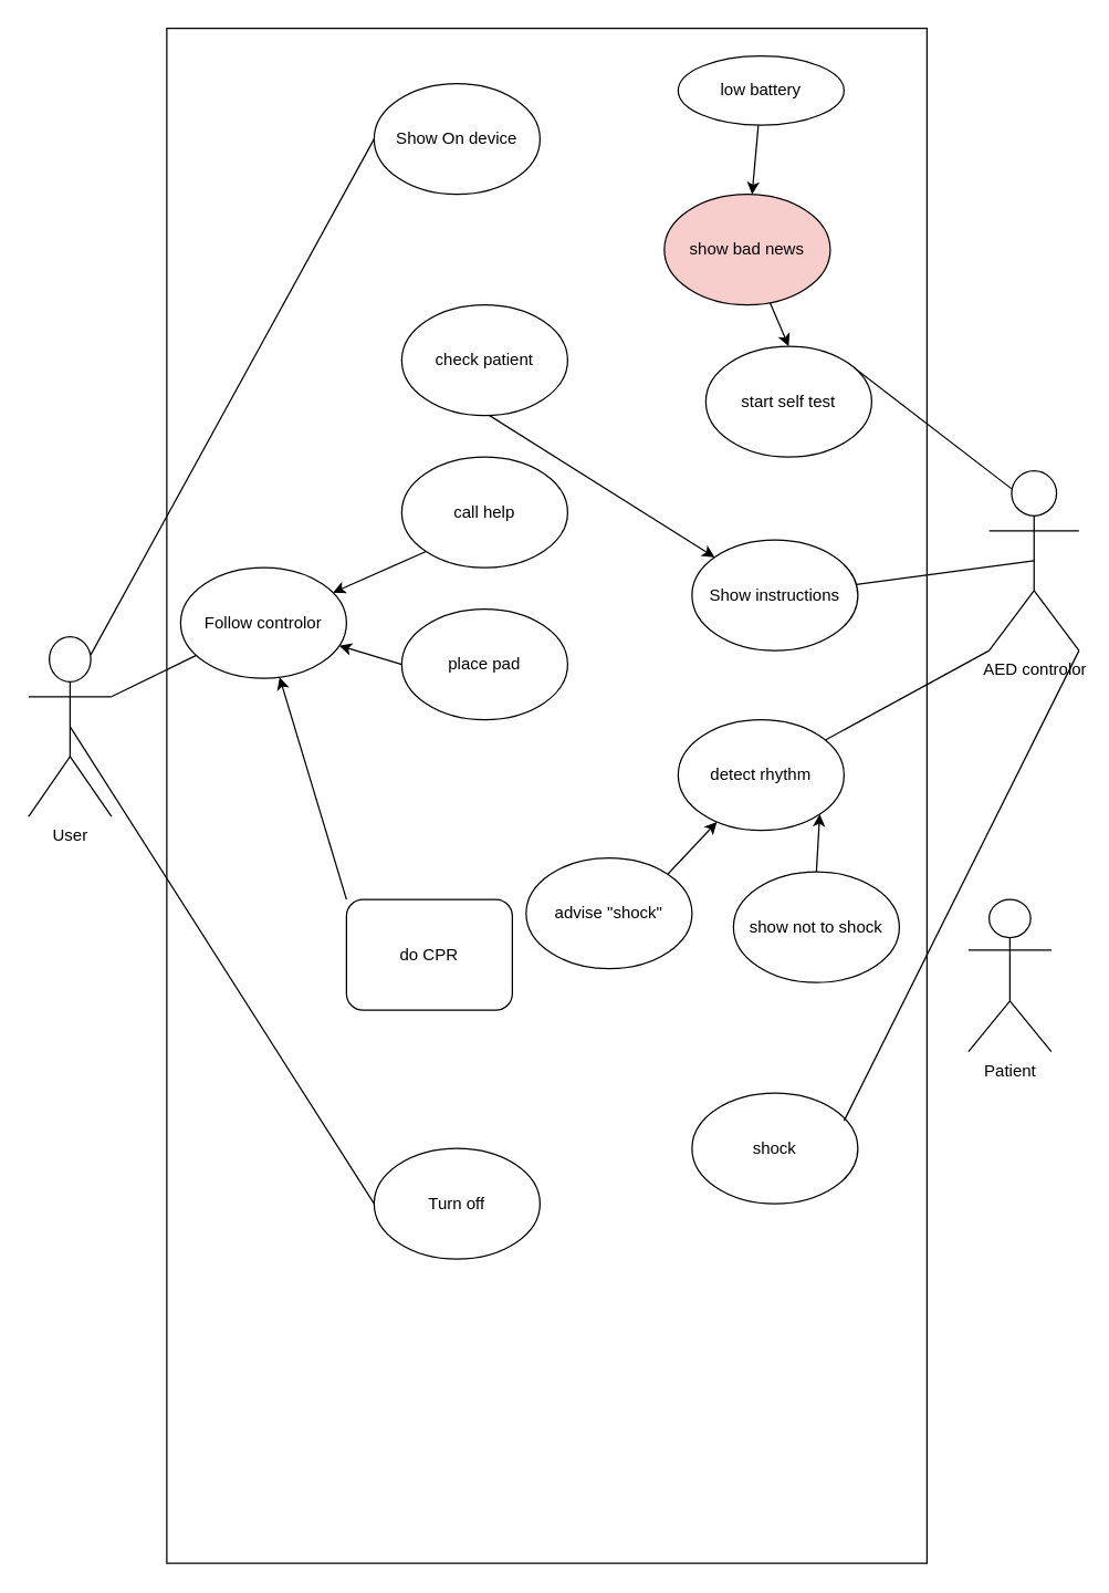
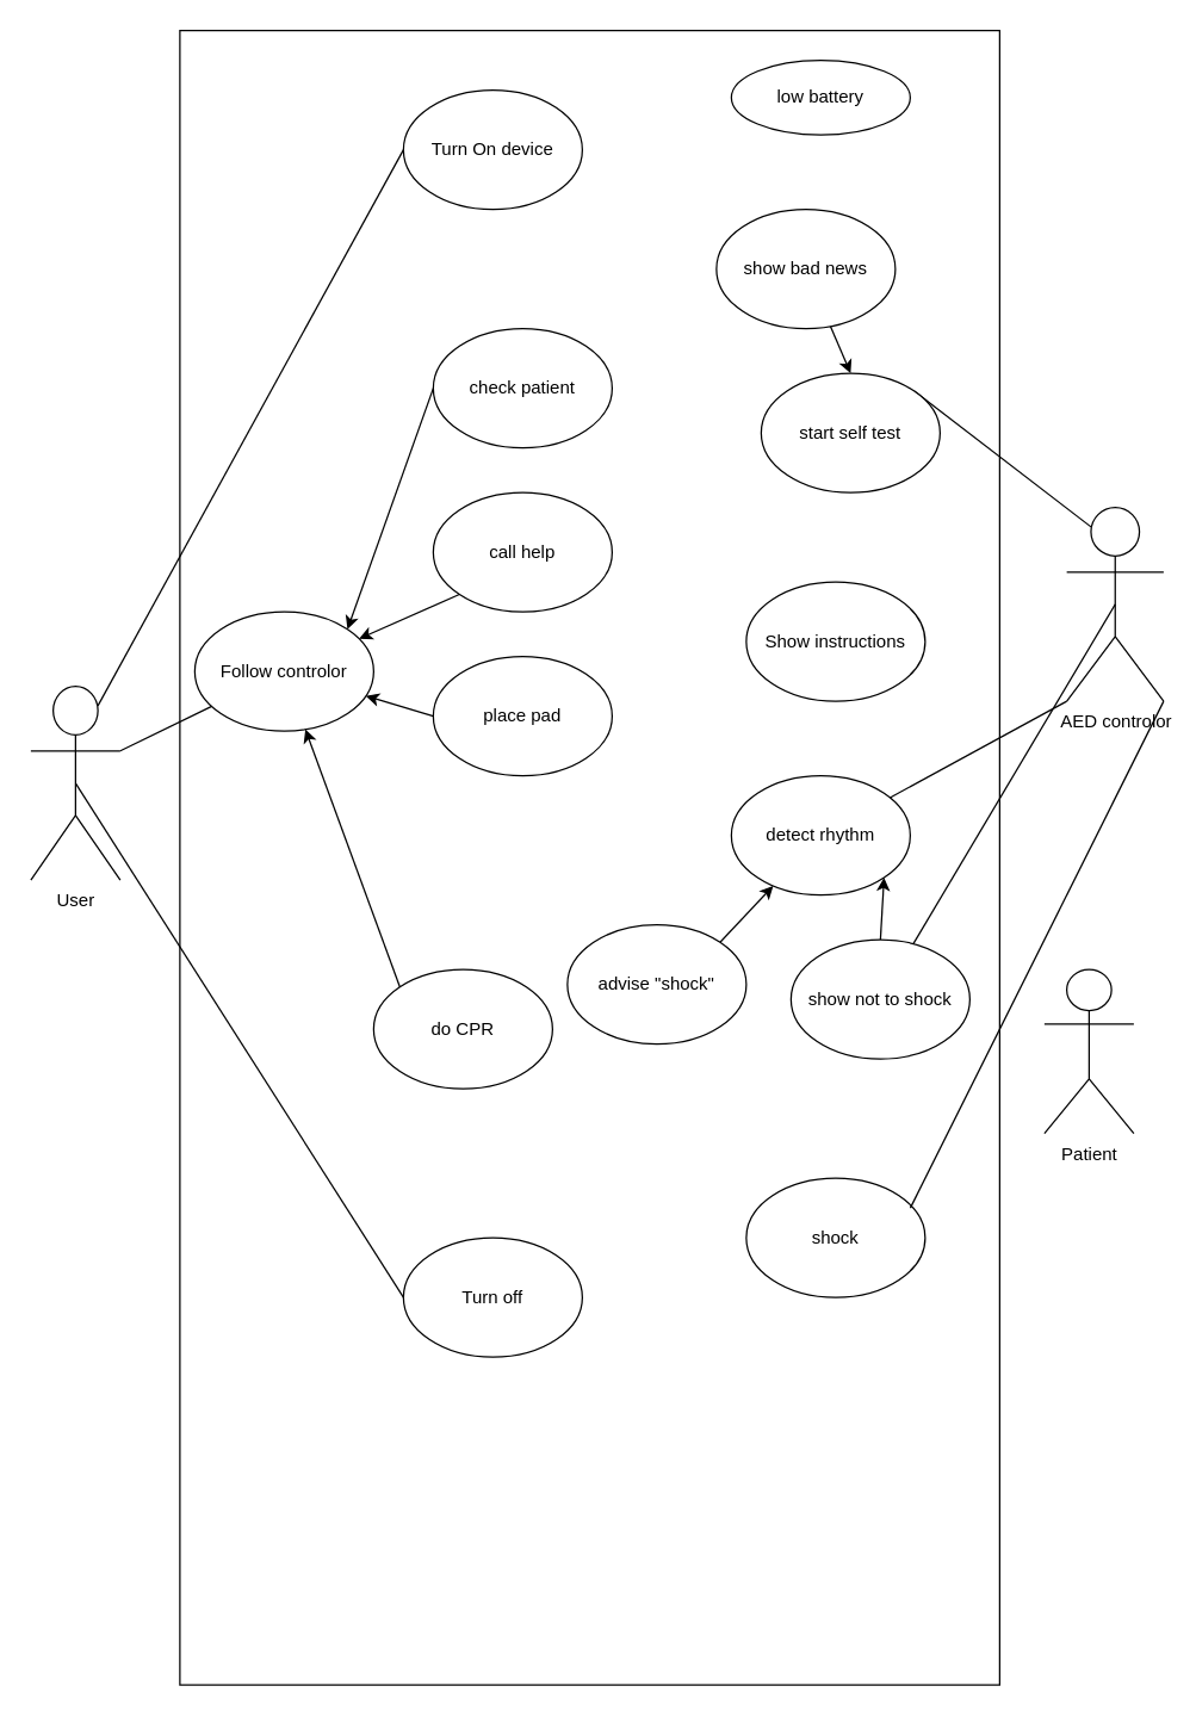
  <mxCell id="0" />
  <mxCell id="1" parent="0" />
  <mxCell id="2" style="rounded=0;orthogonalLoop=1;jettySize=auto;html=1;exitX=1;exitY=0.333;exitDx=0;exitDy=0;exitPerimeter=0;endArrow=none;endFill=0;" edge="1" parent="1" source="5" target="12"><mxGeometry relative="1" as="geometry" /></mxCell>
  <mxCell id="3" style="rounded=0;orthogonalLoop=1;jettySize=auto;html=1;exitX=0.75;exitY=0.1;exitDx=0;exitDy=0;exitPerimeter=0;entryX=0;entryY=0.5;entryDx=0;entryDy=0;endArrow=none;endFill=0;" edge="1" parent="1" source="5" target="8"><mxGeometry relative="1" as="geometry" /></mxCell>
  <mxCell id="4" style="rounded=0;orthogonalLoop=1;jettySize=auto;html=1;exitX=0.5;exitY=0.5;exitDx=0;exitDy=0;exitPerimeter=0;entryX=0;entryY=0.5;entryDx=0;entryDy=0;endArrow=none;endFill=0;" edge="1" parent="1" source="5" target="9"><mxGeometry relative="1" as="geometry" /></mxCell>
  <mxCell id="5" value="User" style="shape=umlActor;verticalLabelPosition=bottom;verticalAlign=top;html=1;outlineConnect=0;" vertex="1" parent="1"><mxGeometry x="20" y="460" width="60" height="130" as="geometry" /></mxCell>
  <mxCell id="6" value="Patient&lt;br&gt;" style="shape=umlActor;verticalLabelPosition=bottom;verticalAlign=top;html=1;outlineConnect=0;" vertex="1" parent="1"><mxGeometry x="700" y="650" width="60" height="110" as="geometry" /></mxCell>
  <mxCell id="7" value="" style="rounded=0;whiteSpace=wrap;html=1;fillColor=none;" vertex="1" parent="1"><mxGeometry x="120" y="20" width="550" height="1110" as="geometry" /></mxCell>
- <mxCell id="8" value="Show On device" style="ellipse;whiteSpace=wrap;html=1;" vertex="1" parent="1"><mxGeometry x="270" y="60" width="120" height="80" as="geometry" /></mxCell>
+ <mxCell id="8" value="Turn On device" style="ellipse;whiteSpace=wrap;html=1;" vertex="1" parent="1"><mxGeometry x="270" y="60" width="120" height="80" as="geometry" /></mxCell>
  <mxCell id="9" value="Turn off" style="ellipse;whiteSpace=wrap;html=1;" vertex="1" parent="1"><mxGeometry x="270" y="830" width="120" height="80" as="geometry" /></mxCell>
  <mxCell id="10" style="rounded=0;orthogonalLoop=1;jettySize=auto;html=1;exitX=0;exitY=0.5;exitDx=0;exitDy=0;" edge="1" parent="1" source="11" target="12"><mxGeometry relative="1" as="geometry" /></mxCell>
  <mxCell id="11" value="place pad" style="ellipse;whiteSpace=wrap;html=1;" vertex="1" parent="1"><mxGeometry x="290" y="440" width="120" height="80" as="geometry" /></mxCell>
  <mxCell id="12" value="Follow controlor" style="ellipse;whiteSpace=wrap;html=1;" vertex="1" parent="1"><mxGeometry x="130" y="410" width="120" height="80" as="geometry" /></mxCell>
- <mxCell id="13" style="rounded=0;orthogonalLoop=1;jettySize=auto;html=1;exitX=0;exitY=0.5;exitDx=0;exitDy=0;" edge="1" parent="1" source="14" target="21"><mxGeometry relative="1" as="geometry" /></mxCell>
+ <mxCell id="13" style="rounded=0;orthogonalLoop=1;jettySize=auto;html=1;exitX=0;exitY=0.5;exitDx=0;exitDy=0;entryX=1;entryY=0;entryDx=0;entryDy=0;" edge="1" parent="1" source="14" target="12"><mxGeometry relative="1" as="geometry" /></mxCell>
  <mxCell id="14" value="check patient" style="ellipse;whiteSpace=wrap;html=1;" vertex="1" parent="1"><mxGeometry x="290" y="220" width="120" height="80" as="geometry" /></mxCell>
  <mxCell id="15" style="rounded=0;orthogonalLoop=1;jettySize=auto;html=1;exitX=0;exitY=1;exitDx=0;exitDy=0;" edge="1" parent="1" source="16" target="12"><mxGeometry relative="1" as="geometry" /></mxCell>
  <mxCell id="16" value="call help" style="ellipse;whiteSpace=wrap;html=1;" vertex="1" parent="1"><mxGeometry x="290" y="330" width="120" height="80" as="geometry" /></mxCell>
  <mxCell id="17" style="rounded=0;orthogonalLoop=1;jettySize=auto;html=1;exitX=0.25;exitY=0.1;exitDx=0;exitDy=0;exitPerimeter=0;entryX=1;entryY=0;entryDx=0;entryDy=0;endArrow=none;endFill=0;" edge="1" parent="1" source="20" target="23"><mxGeometry relative="1" as="geometry" /></mxCell>
- <mxCell id="18" style="rounded=0;orthogonalLoop=1;jettySize=auto;html=1;exitX=0.5;exitY=0.5;exitDx=0;exitDy=0;exitPerimeter=0;endArrow=none;endFill=0;" edge="1" parent="1" source="20" target="21"><mxGeometry relative="1" as="geometry" /></mxCell>
+ <mxCell id="18" style="rounded=0;orthogonalLoop=1;jettySize=auto;html=1;exitX=0.5;exitY=0.5;exitDx=0;exitDy=0;exitPerimeter=0;endArrow=none;endFill=0;" edge="1" parent="1" source="20" target="33"><mxGeometry relative="1" as="geometry" /></mxCell>
  <mxCell id="19" style="rounded=0;orthogonalLoop=1;jettySize=auto;html=1;exitX=0;exitY=1;exitDx=0;exitDy=0;exitPerimeter=0;endArrow=none;endFill=0;" edge="1" parent="1" source="20" target="26"><mxGeometry relative="1" as="geometry" /></mxCell>
  <mxCell id="20" value="AED controlor" style="shape=umlActor;verticalLabelPosition=bottom;verticalAlign=top;html=1;outlineConnect=0;" vertex="1" parent="1"><mxGeometry x="715" y="340" width="65" height="130" as="geometry" /></mxCell>
  <mxCell id="21" value="Show instructions" style="ellipse;whiteSpace=wrap;html=1;" vertex="1" parent="1"><mxGeometry x="500" y="390" width="120" height="80" as="geometry" /></mxCell>
  <mxCell id="22" style="rounded=0;orthogonalLoop=1;jettySize=auto;html=1;exitX=0.5;exitY=0;exitDx=0;exitDy=0;startArrow=classic;startFill=1;endArrow=none;endFill=0;" edge="1" parent="1" source="23" target="28"><mxGeometry relative="1" as="geometry" /></mxCell>
  <mxCell id="23" value="start self test" style="ellipse;whiteSpace=wrap;html=1;" vertex="1" parent="1"><mxGeometry x="510" y="250" width="120" height="80" as="geometry" /></mxCell>
  <mxCell id="24" style="rounded=0;orthogonalLoop=1;jettySize=auto;html=1;exitX=0;exitY=0;exitDx=0;exitDy=0;" edge="1" parent="1" source="25" target="12"><mxGeometry relative="1" as="geometry" /></mxCell>
- <mxCell id="25" value="do CPR" style="whiteSpace=wrap;html=1;rounded=1;" vertex="1" parent="1"><mxGeometry x="250" y="650" width="120" height="80" as="geometry" /></mxCell>
+ <mxCell id="25" value="do CPR" style="ellipse;whiteSpace=wrap;html=1;" vertex="1" parent="1"><mxGeometry x="250" y="650" width="120" height="80" as="geometry" /></mxCell>
  <mxCell id="26" value="detect rhythm" style="ellipse;whiteSpace=wrap;html=1;" vertex="1" parent="1"><mxGeometry x="490" y="520" width="120" height="80" as="geometry" /></mxCell>
  <mxCell id="27" value="shock" style="ellipse;whiteSpace=wrap;html=1;" vertex="1" parent="1"><mxGeometry x="500" y="790" width="120" height="80" as="geometry" /></mxCell>
- <mxCell id="28" value="show bad news" style="ellipse;whiteSpace=wrap;html=1;fillColor=#f8cecc;" vertex="1" parent="1"><mxGeometry x="480" y="140" width="120" height="80" as="geometry" /></mxCell>
+ <mxCell id="28" value="show bad news" style="ellipse;whiteSpace=wrap;html=1;" vertex="1" parent="1"><mxGeometry x="480" y="140" width="120" height="80" as="geometry" /></mxCell>
  <mxCell id="29" style="rounded=0;orthogonalLoop=1;jettySize=auto;html=1;exitX=1;exitY=1;exitDx=0;exitDy=0;exitPerimeter=0;entryX=0.917;entryY=0.25;entryDx=0;entryDy=0;entryPerimeter=0;endArrow=none;endFill=0;" edge="1" parent="1" source="20" target="27"><mxGeometry relative="1" as="geometry" /></mxCell>
  <mxCell id="30" style="rounded=0;orthogonalLoop=1;jettySize=auto;html=1;exitX=1;exitY=0;exitDx=0;exitDy=0;" edge="1" parent="1" source="31" target="26"><mxGeometry relative="1" as="geometry" /></mxCell>
  <mxCell id="31" value="advise &quot;shock&quot;" style="ellipse;whiteSpace=wrap;html=1;" vertex="1" parent="1"><mxGeometry x="380" y="620" width="120" height="80" as="geometry" /></mxCell>
  <mxCell id="32" style="rounded=0;orthogonalLoop=1;jettySize=auto;html=1;exitX=0.5;exitY=0;exitDx=0;exitDy=0;entryX=1;entryY=1;entryDx=0;entryDy=0;" edge="1" parent="1" source="33" target="26"><mxGeometry relative="1" as="geometry" /></mxCell>
  <mxCell id="33" value="show not to shock" style="ellipse;whiteSpace=wrap;html=1;" vertex="1" parent="1"><mxGeometry x="530" y="630" width="120" height="80" as="geometry" /></mxCell>
- <mxCell id="34" value="" style="rounded=0;orthogonalLoop=1;jettySize=auto;html=1;" edge="1" parent="1" source="35" target="28"><mxGeometry relative="1" as="geometry" /></mxCell>
  <mxCell id="35" value="low battery" style="ellipse;whiteSpace=wrap;html=1;" vertex="1" parent="1"><mxGeometry x="490" y="40" width="120" height="50" as="geometry" /></mxCell>
